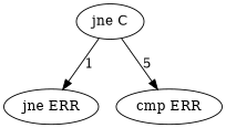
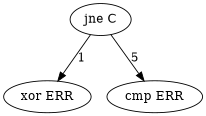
  digraph {
    n1 [addr="0x401500" label="jne C" root=true]
-   n2 [address="0x401503" arg1=eax arg2=eax label="jne ERR"]
+   n2 [address="0x401503" arg1=eax arg2=eax label="xor ERR"]
    n3 [addr=401506 arg1=ecx arg2=3 label="cmp ERR"]
    n1 -> n2 [label=1]
    n1 -> n3 [label=5]
  }
